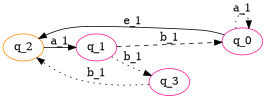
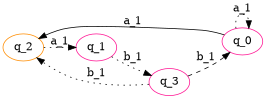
  digraph {
    nodesep=0.25
    rankdir=LR
    ranksep=0.25
    node [color=deeppink style=state]
    edge [style=dotted]
    n1 [color=darkorange label=q_2 style="state,initial,accepting"]
    n2 [label=q_1]
    n3 [label=q_0 style="state,initial"]
    n4 [label=q_3]
-   n1 -> n2 [label=a_1 style=solid]
-   n2 -> n3 [label=b_1 style=dashed]
+   n1 -> n2 [label=a_1]
+   n4 -> n3 [label=b_1 style=dashed]
    n2 -> n4 [label=b_1]
-   n3 -> n1 [label=e_1 style=solid]
+   n3 -> n1 [label=a_1 style=solid]
    n3 -> n3 [label=a_1]
    n4 -> n1 [label=b_1]
  }
